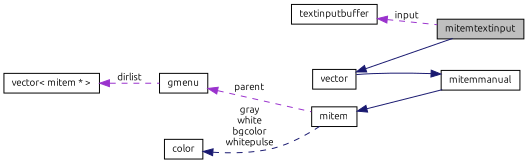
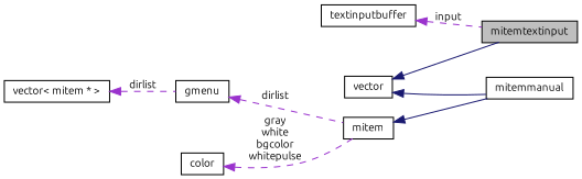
  digraph {
    fontname=Ubuntu
    rankdir=LR
    node [color=black fillcolor=white fontname=Ubuntu fontsize=10 shape=record style=filled]
    edge [color=darkorchid3 dir=back fontname=Ubuntu fontsize=10 labelfontname=FreeSans labelfontsize=10 style=dashed]
    n1 [fillcolor=grey75 fontcolor=black height=0.2 label=mitemtextinput width=0.4]
    n2 [height=0.2 label=vector width=0.4]
    n3 [height=0.2 label=mitemmanual width=0.4]
    n4 [height=0.2 label=mitem width=0.4]
    n5 [height=0.2 label=gmenu width=0.4]
    n6 [height=0.2 label="vector\< mitem * \>" width=0.4]
    n7 [height=0.2 label=color width=0.4]
    n8 [height=0.2 label=textinputbuffer width=0.4]
    n2 -> n1 [color=midnightblue style=solid]
-   n3 -> n2 [color=midnightblue style=solid]
+   n2 -> n3 [color=midnightblue style=solid]
    n4 -> n3 [color=midnightblue style=solid]
-   n5 -> n4 [label=parent]
+   n5 -> n4 [label=dirlist]
    n6 -> n5 [label=dirlist]
-   n7 -> n4 [color=midnightblue label="gray\nwhite\nbgcolor\nwhitepulse"]
+   n7 -> n4 [label="gray\nwhite\nbgcolor\nwhitepulse"]
    n8 -> n1 [label=input]
  }
